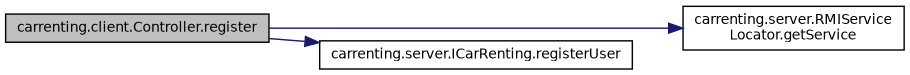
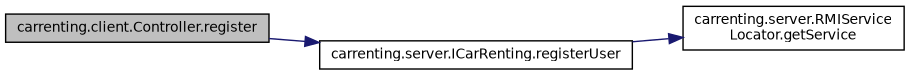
  digraph {
    rankdir=LR
    node [color=black fillcolor=white fontname=Helvetica fontsize=10 shape=record style=filled]
    edge [color=midnightblue fontname=Helvetica fontsize=10 labelfontname=Helvetica labelfontsize=10 style=solid]
    n1 [fillcolor=grey75 fontcolor=black height=0.2 label="carrenting.client.Controller.register" width=0.4]
    n2 [height=0.2 label="carrenting.server.RMIService\lLocator.getService" width=0.4]
    n3 [height=0.2 label="carrenting.server.ICarRenting.registerUser" width=0.4]
-   n1 -> n2
+   n3 -> n2
    n1 -> n3
  }
